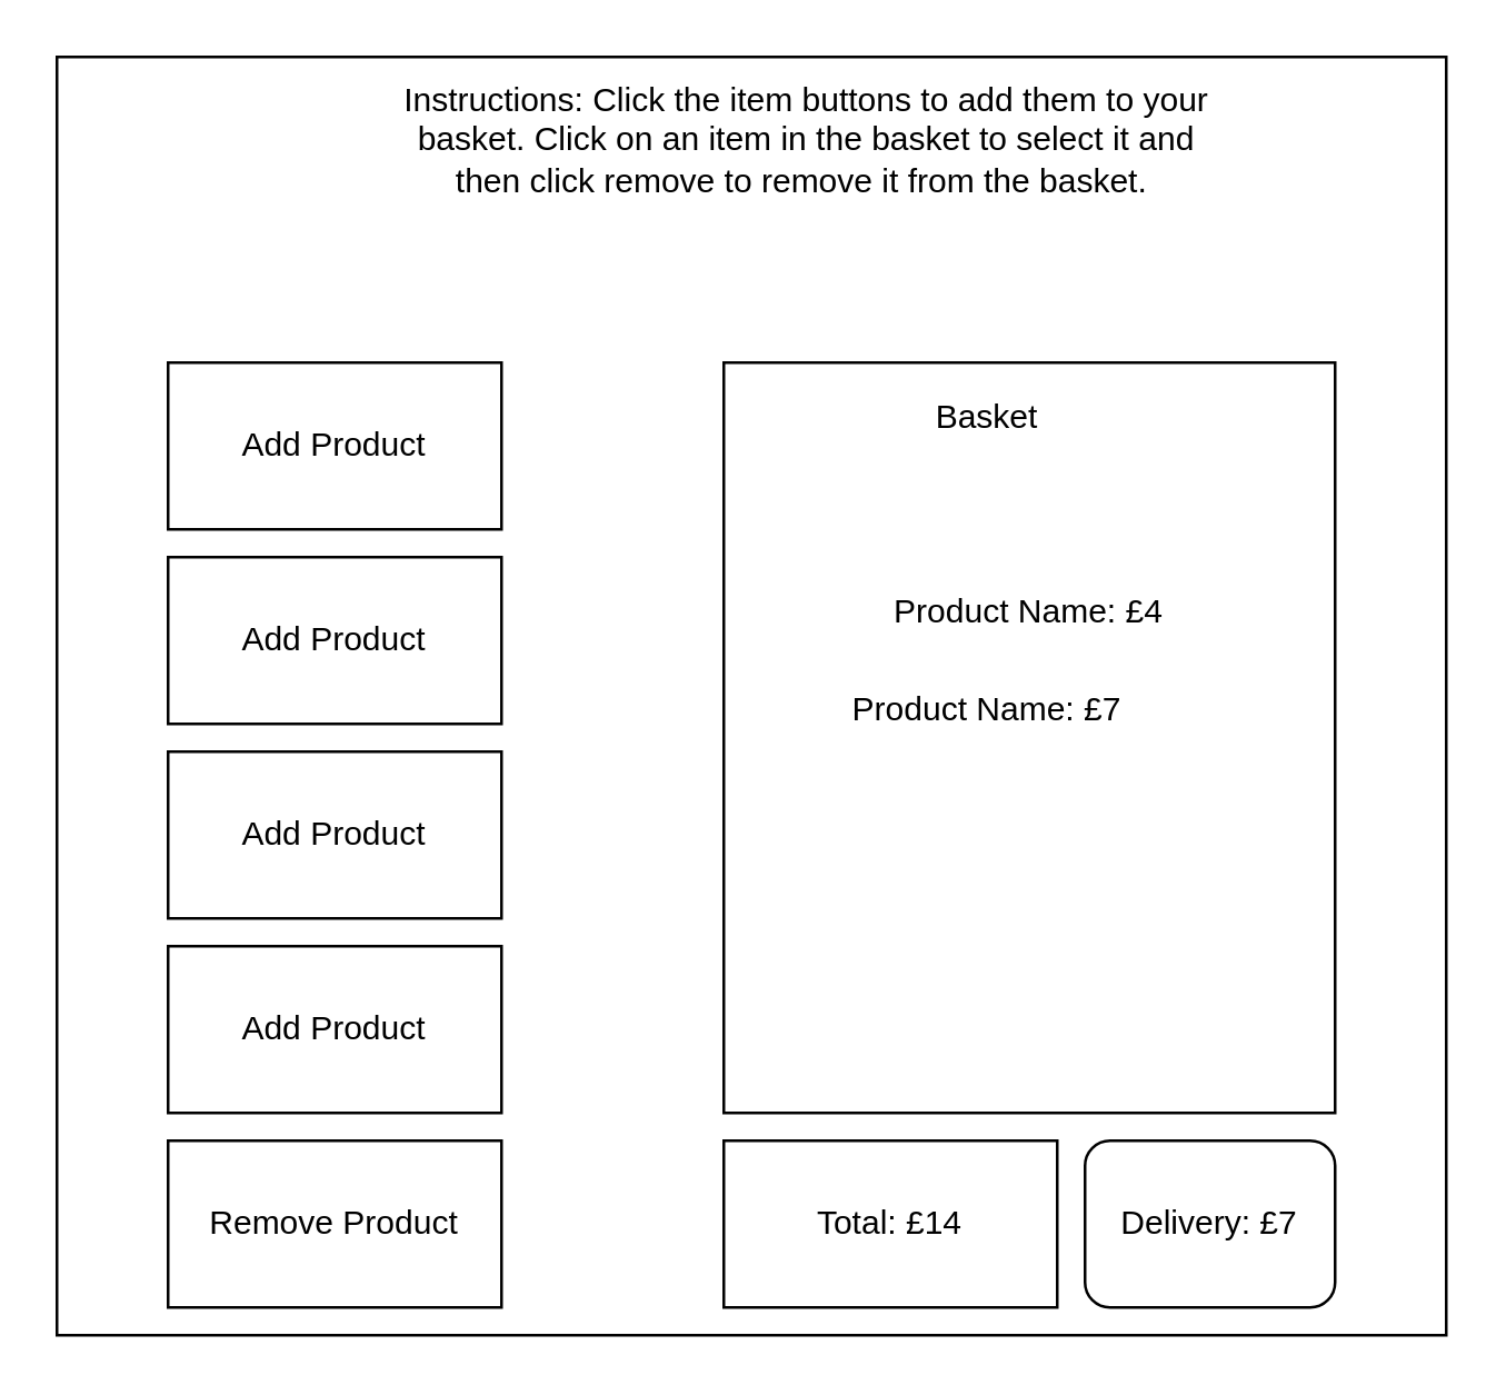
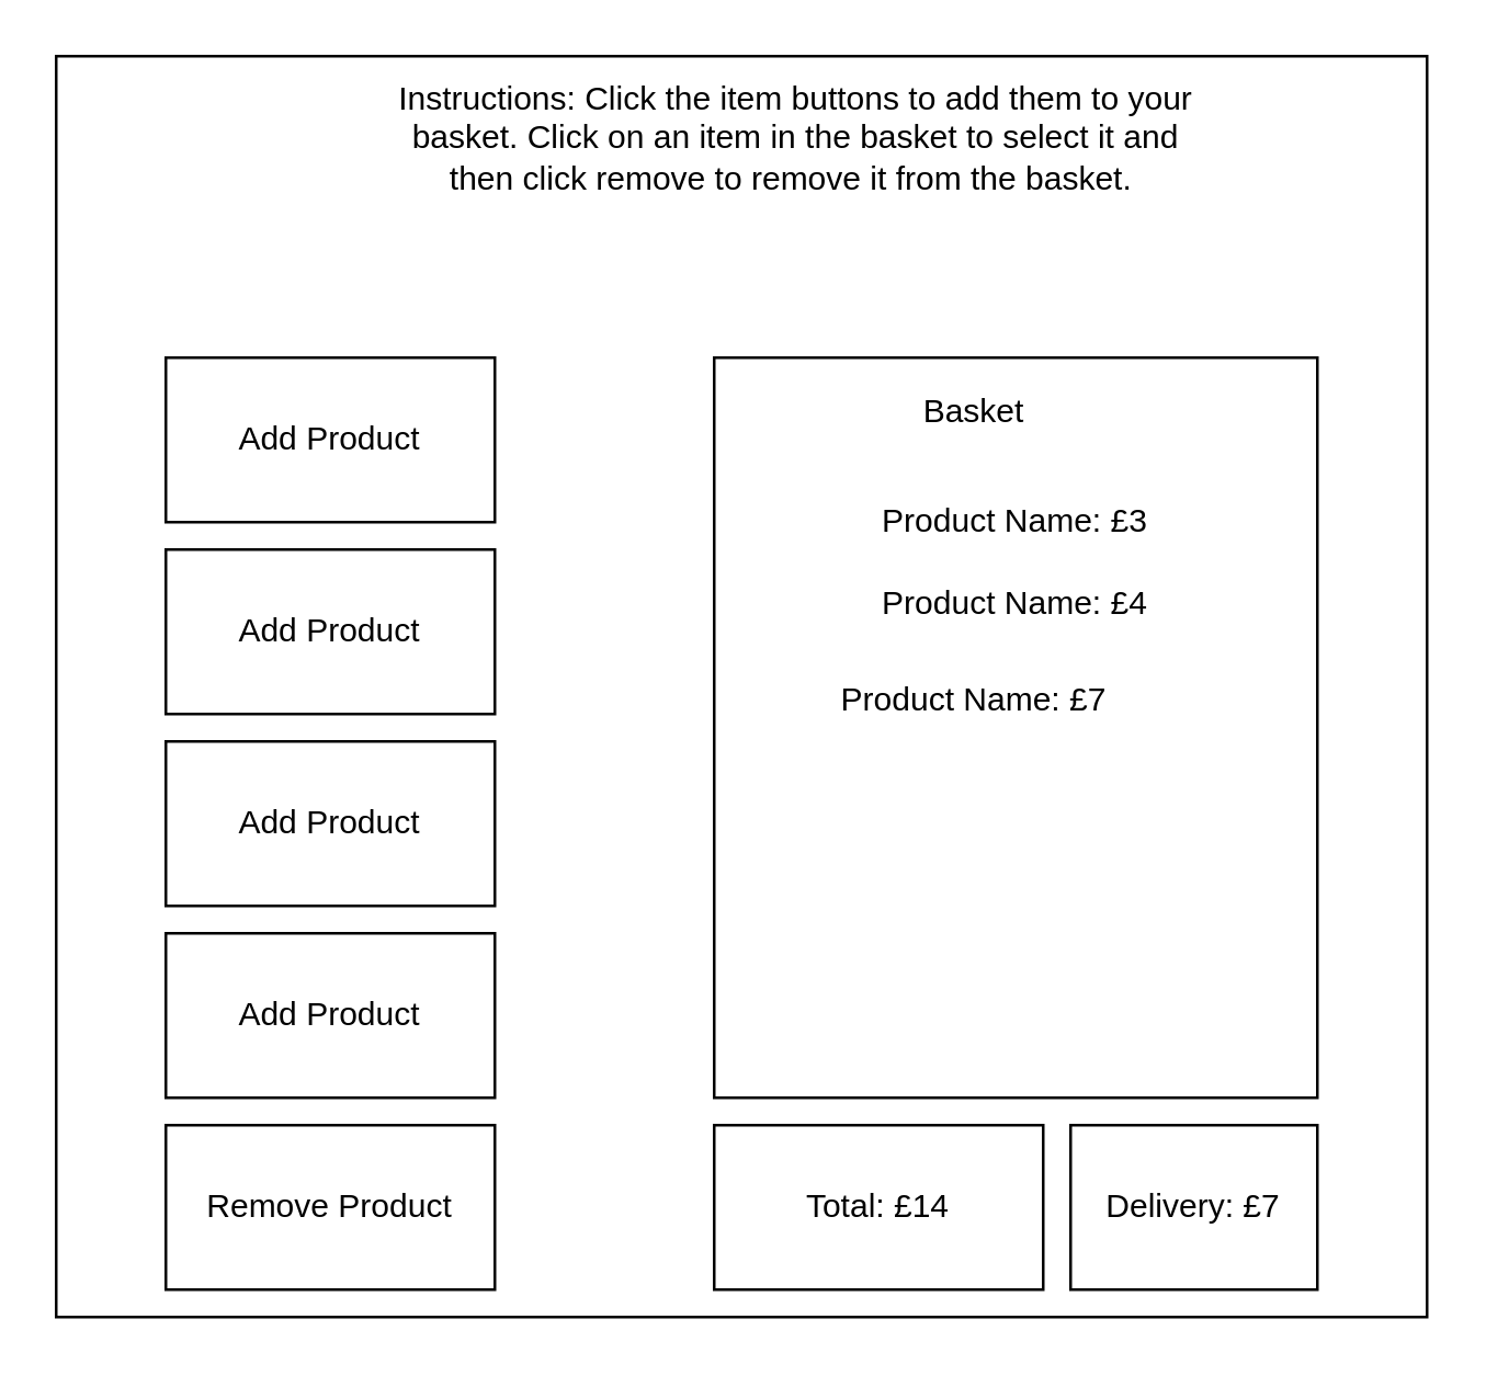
  <mxCell id="0" />
  <mxCell id="1" parent="0" />
  <mxCell id="2" value="" style="rounded=0;whiteSpace=wrap;html=1;" vertex="1" parent="1"><mxGeometry x="20" y="20" width="500" height="460" as="geometry" /></mxCell>
  <mxCell id="3" value="Instructions: Click the item buttons to add them to your basket. Click on an item in the basket to select it and then click remove to remove it from the basket.&amp;nbsp;" style="text;html=1;strokeColor=none;fillColor=none;align=center;verticalAlign=middle;whiteSpace=wrap;rounded=0;" vertex="1" parent="1"><mxGeometry x="140" y="20" width="300" height="60" as="geometry" /></mxCell>
  <mxCell id="4" value="Add Product" style="rounded=0;whiteSpace=wrap;html=1;" vertex="1" parent="1"><mxGeometry x="60" y="130" width="120" height="60" as="geometry" /></mxCell>
  <mxCell id="5" value="Add Product" style="rounded=0;whiteSpace=wrap;html=1;" vertex="1" parent="1"><mxGeometry x="60" y="200" width="120" height="60" as="geometry" /></mxCell>
  <mxCell id="6" value="Add Product" style="rounded=0;whiteSpace=wrap;html=1;" vertex="1" parent="1"><mxGeometry x="60" y="340" width="120" height="60" as="geometry" /></mxCell>
  <mxCell id="7" value="Add Product" style="rounded=0;whiteSpace=wrap;html=1;" vertex="1" parent="1"><mxGeometry x="60" y="270" width="120" height="60" as="geometry" /></mxCell>
  <mxCell id="8" value="" style="rounded=0;whiteSpace=wrap;html=1;" vertex="1" parent="1"><mxGeometry x="260" y="130" width="220" height="270" as="geometry" /></mxCell>
  <mxCell id="9" value="Total: £14" style="rounded=0;whiteSpace=wrap;html=1;" vertex="1" parent="1"><mxGeometry x="260" y="410" width="120" height="60" as="geometry" /></mxCell>
  <mxCell id="10" value="Basket" style="text;html=1;strokeColor=none;fillColor=none;align=center;verticalAlign=middle;whiteSpace=wrap;rounded=0;" vertex="1" parent="1"><mxGeometry x="335" y="140" width="40" height="20" as="geometry" /></mxCell>
+ <mxCell id="11" value="Product Name: £3" style="text;html=1;strokeColor=none;fillColor=none;align=center;verticalAlign=middle;whiteSpace=wrap;rounded=0;" vertex="1" parent="1"><mxGeometry x="310" y="180" width="120" height="20" as="geometry" /></mxCell>
  <mxCell id="12" value="Product Name: £4" style="text;html=1;strokeColor=none;fillColor=none;align=center;verticalAlign=middle;whiteSpace=wrap;rounded=0;" vertex="1" parent="1"><mxGeometry x="310" y="210" width="120" height="20" as="geometry" /></mxCell>
  <mxCell id="13" value="Product Name: £7" style="text;html=1;strokeColor=none;fillColor=none;align=center;verticalAlign=middle;whiteSpace=wrap;rounded=0;" vertex="1" parent="1"><mxGeometry x="295" y="245" width="120" height="20" as="geometry" /></mxCell>
- <mxCell id="14" value="Delivery: £7" style="whiteSpace=wrap;html=1;rounded=1;" vertex="1" parent="1"><mxGeometry x="390" y="410" width="90" height="60" as="geometry" /></mxCell>
+ <mxCell id="14" value="Delivery: £7" style="rounded=0;whiteSpace=wrap;html=1;" vertex="1" parent="1"><mxGeometry x="390" y="410" width="90" height="60" as="geometry" /></mxCell>
  <mxCell id="15" value="Remove Product" style="rounded=0;whiteSpace=wrap;html=1;" vertex="1" parent="1"><mxGeometry x="60" y="410" width="120" height="60" as="geometry" /></mxCell>
